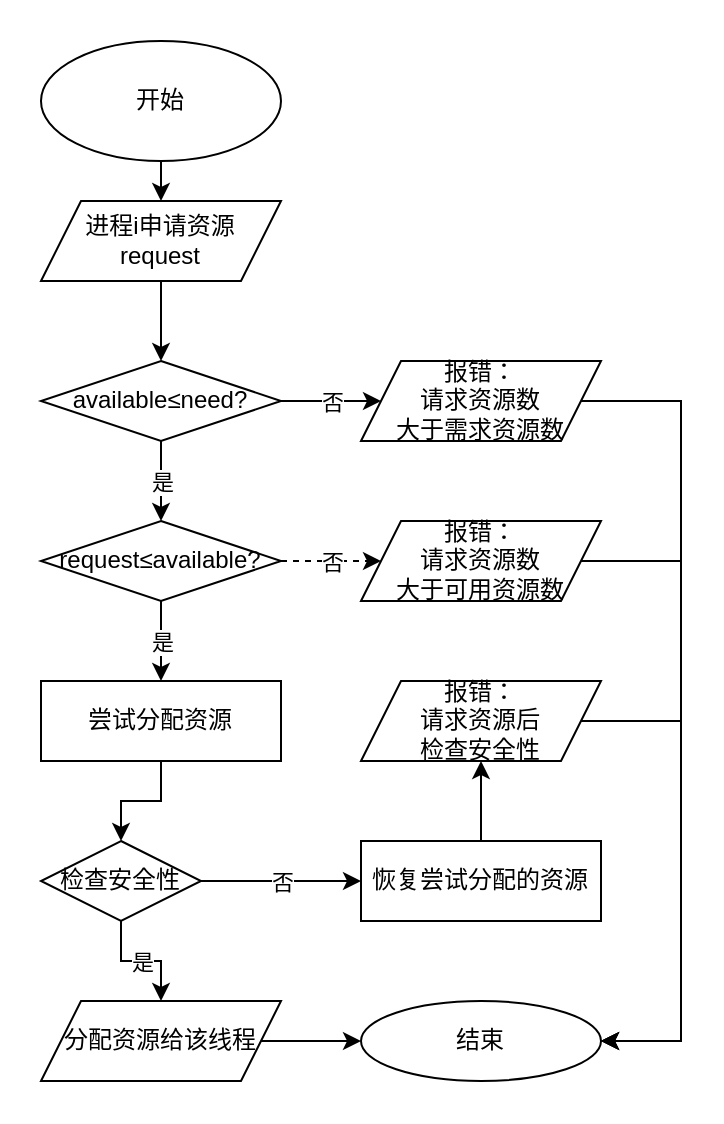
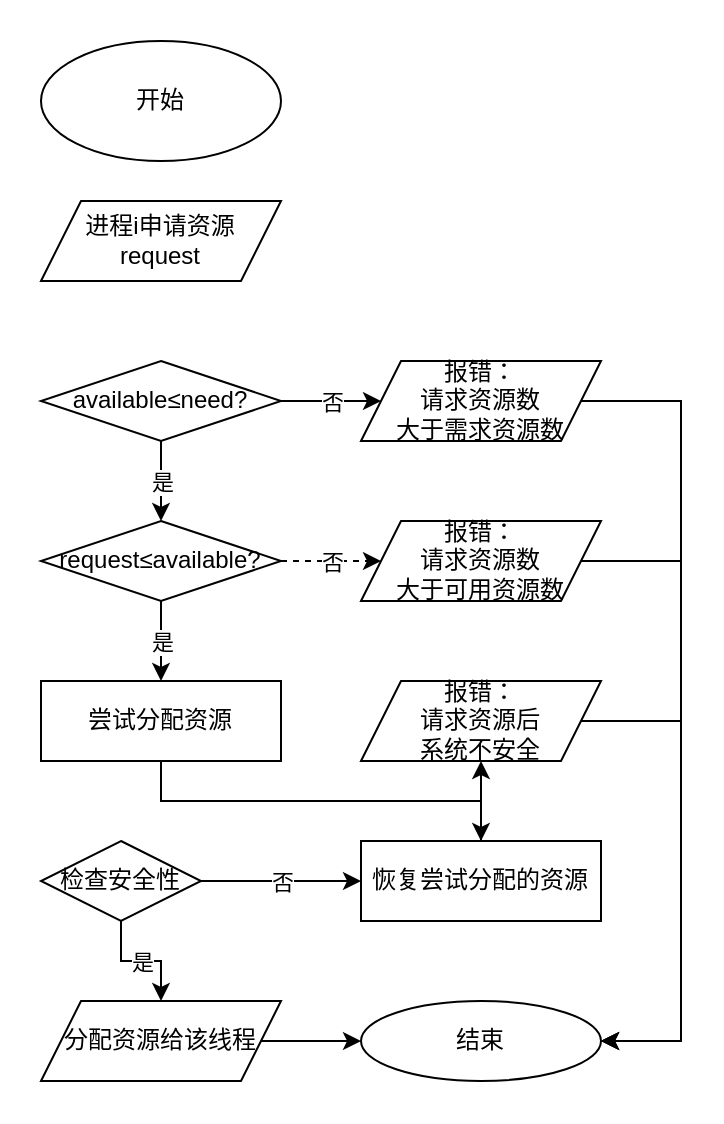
  <mxCell id="0" />
  <mxCell id="1" parent="0" />
- <mxCell id="2" style="edgeStyle=orthogonalEdgeStyle;rounded=0;orthogonalLoop=1;jettySize=auto;html=1;exitX=0.5;exitY=1;exitDx=0;exitDy=0;entryX=0.5;entryY=0;entryDx=0;entryDy=0;" parent="1" source="3" target="5" edge="1"><mxGeometry relative="1" as="geometry" /></mxCell>
  <mxCell id="3" value="开始" style="ellipse;whiteSpace=wrap;html=1;" parent="1" vertex="1"><mxGeometry x="20" y="20" width="120" height="60" as="geometry" /></mxCell>
- <mxCell id="4" style="edgeStyle=orthogonalEdgeStyle;rounded=0;orthogonalLoop=1;jettySize=auto;html=1;exitX=0.5;exitY=1;exitDx=0;exitDy=0;entryX=0.5;entryY=0;entryDx=0;entryDy=0;" parent="1" source="5" target="10" edge="1"><mxGeometry relative="1" as="geometry" /></mxCell>
  <mxCell id="5" value="进程i申请资源&lt;div&gt;request&lt;/div&gt;" style="shape=parallelogram;perimeter=parallelogramPerimeter;whiteSpace=wrap;html=1;fixedSize=1;" parent="1" vertex="1"><mxGeometry x="20" y="100" width="120" height="40" as="geometry" /></mxCell>
  <mxCell id="6" style="edgeStyle=orthogonalEdgeStyle;rounded=0;orthogonalLoop=1;jettySize=auto;html=1;exitX=0.5;exitY=1;exitDx=0;exitDy=0;entryX=0.5;entryY=0;entryDx=0;entryDy=0;" parent="1" source="10" target="15" edge="1"><mxGeometry relative="1" as="geometry" /></mxCell>
  <mxCell id="7" value="是" style="edgeLabel;html=1;align=center;verticalAlign=middle;resizable=0;points=[];" parent="6" vertex="1" connectable="0"><mxGeometry relative="1" as="geometry"><mxPoint as="offset" /></mxGeometry></mxCell>
  <mxCell id="8" style="edgeStyle=orthogonalEdgeStyle;rounded=0;orthogonalLoop=1;jettySize=auto;html=1;exitX=1;exitY=0.5;exitDx=0;exitDy=0;entryX=0;entryY=0.5;entryDx=0;entryDy=0;" parent="1" source="10" target="19" edge="1"><mxGeometry relative="1" as="geometry" /></mxCell>
  <mxCell id="9" value="否" style="edgeLabel;html=1;align=center;verticalAlign=middle;resizable=0;points=[];" parent="8" vertex="1" connectable="0"><mxGeometry relative="1" as="geometry"><mxPoint as="offset" /></mxGeometry></mxCell>
  <mxCell id="10" value="available≤need?" style="rhombus;whiteSpace=wrap;html=1;" parent="1" vertex="1"><mxGeometry x="20" y="180" width="120" height="40" as="geometry" /></mxCell>
  <mxCell id="11" style="edgeStyle=orthogonalEdgeStyle;rounded=0;orthogonalLoop=1;jettySize=auto;html=1;entryX=0.5;entryY=0;entryDx=0;entryDy=0;" parent="1" source="15" target="17" edge="1"><mxGeometry relative="1" as="geometry" /></mxCell>
  <mxCell id="12" value="是" style="edgeLabel;html=1;align=center;verticalAlign=middle;resizable=0;points=[];" parent="11" vertex="1" connectable="0"><mxGeometry relative="1" as="geometry"><mxPoint as="offset" /></mxGeometry></mxCell>
  <mxCell id="13" style="edgeStyle=orthogonalEdgeStyle;rounded=0;orthogonalLoop=1;jettySize=auto;html=1;exitX=1;exitY=0.5;exitDx=0;exitDy=0;entryX=0;entryY=0.5;entryDx=0;entryDy=0;dashed=1;" parent="1" source="15" target="21" edge="1"><mxGeometry relative="1" as="geometry" /></mxCell>
  <mxCell id="14" value="否" style="edgeLabel;html=1;align=center;verticalAlign=middle;resizable=0;points=[];" parent="13" vertex="1" connectable="0"><mxGeometry relative="1" as="geometry"><mxPoint as="offset" /></mxGeometry></mxCell>
  <mxCell id="15" value="request≤available?" style="rhombus;whiteSpace=wrap;html=1;" parent="1" vertex="1"><mxGeometry x="20" y="260" width="120" height="40" as="geometry" /></mxCell>
- <mxCell id="16" style="edgeStyle=orthogonalEdgeStyle;rounded=0;orthogonalLoop=1;jettySize=auto;html=1;exitX=0.5;exitY=1;exitDx=0;exitDy=0;entryX=0.5;entryY=0;entryDx=0;entryDy=0;" parent="1" source="17" target="24" edge="1"><mxGeometry relative="1" as="geometry" /></mxCell>
+ <mxCell id="16" style="edgeStyle=orthogonalEdgeStyle;rounded=0;orthogonalLoop=1;jettySize=auto;html=1;exitX=0.5;exitY=1;exitDx=0;exitDy=0;" parent="1" source="17" target="28" edge="1"><mxGeometry relative="1" as="geometry" /></mxCell>
  <mxCell id="17" value="尝试分配资源" style="rounded=0;whiteSpace=wrap;html=1;" parent="1" vertex="1"><mxGeometry x="20" y="340" width="120" height="40" as="geometry" /></mxCell>
  <mxCell id="18" style="edgeStyle=orthogonalEdgeStyle;rounded=0;orthogonalLoop=1;jettySize=auto;html=1;exitX=1;exitY=0.5;exitDx=0;exitDy=0;entryX=1;entryY=0.5;entryDx=0;entryDy=0;" parent="1" source="19" target="31" edge="1"><mxGeometry relative="1" as="geometry"><mxPoint x="380" y="520" as="targetPoint" /><Array as="points"><mxPoint x="340" y="200" /><mxPoint x="340" y="520" /></Array></mxGeometry></mxCell>
  <mxCell id="19" value="报错：&lt;br&gt;请求资源数&lt;br&gt;大于需求资源数" style="shape=parallelogram;perimeter=parallelogramPerimeter;whiteSpace=wrap;html=1;fixedSize=1;" parent="1" vertex="1"><mxGeometry x="180" y="180" width="120" height="40" as="geometry" /></mxCell>
  <mxCell id="20" style="edgeStyle=orthogonalEdgeStyle;rounded=0;orthogonalLoop=1;jettySize=auto;html=1;exitX=1;exitY=0.5;exitDx=0;exitDy=0;entryX=1;entryY=0.5;entryDx=0;entryDy=0;" parent="1" source="21" target="31" edge="1"><mxGeometry relative="1" as="geometry"><mxPoint x="340" y="520" as="targetPoint" /><Array as="points"><mxPoint x="340" y="280" /><mxPoint x="340" y="520" /></Array></mxGeometry></mxCell>
  <mxCell id="21" value="报错：&lt;br&gt;请求资源数&lt;br&gt;大于可用资源数" style="shape=parallelogram;perimeter=parallelogramPerimeter;whiteSpace=wrap;html=1;fixedSize=1;" parent="1" vertex="1"><mxGeometry x="180" y="260" width="120" height="40" as="geometry" /></mxCell>
  <mxCell id="22" style="edgeStyle=orthogonalEdgeStyle;rounded=0;orthogonalLoop=1;jettySize=auto;html=1;exitX=0.5;exitY=1;exitDx=0;exitDy=0;entryX=0.5;entryY=0;entryDx=0;entryDy=0;" parent="1" source="24" target="26" edge="1"><mxGeometry relative="1" as="geometry" /></mxCell>
  <mxCell id="23" value="是" style="edgeLabel;html=1;align=center;verticalAlign=middle;resizable=0;points=[];" parent="22" vertex="1" connectable="0"><mxGeometry relative="1" as="geometry"><mxPoint as="offset" /></mxGeometry></mxCell>
  <mxCell id="24" value="检查安全性" style="rhombus;whiteSpace=wrap;html=1;" parent="1" vertex="1"><mxGeometry x="20" y="420" width="80" height="40" as="geometry" /></mxCell>
  <mxCell id="25" style="edgeStyle=orthogonalEdgeStyle;rounded=0;orthogonalLoop=1;jettySize=auto;html=1;exitX=1;exitY=0.5;exitDx=0;exitDy=0;entryX=0;entryY=0.5;entryDx=0;entryDy=0;" parent="1" source="26" target="31" edge="1"><mxGeometry relative="1" as="geometry" /></mxCell>
  <mxCell id="26" value="分配资源给该线程" style="shape=parallelogram;perimeter=parallelogramPerimeter;whiteSpace=wrap;html=1;fixedSize=1;" parent="1" vertex="1"><mxGeometry x="20" y="500" width="120" height="40" as="geometry" /></mxCell>
  <mxCell id="27" style="edgeStyle=none;html=1;exitX=0.5;exitY=0;exitDx=0;exitDy=0;entryX=0.5;entryY=1;entryDx=0;entryDy=0;" edge="1" parent="1" source="28" target="33"><mxGeometry relative="1" as="geometry" /></mxCell>
  <mxCell id="28" value="恢复尝试分配的资源" style="rounded=0;whiteSpace=wrap;html=1;" parent="1" vertex="1"><mxGeometry x="180" y="420" width="120" height="40" as="geometry" /></mxCell>
  <mxCell id="29" style="edgeStyle=orthogonalEdgeStyle;rounded=0;orthogonalLoop=1;jettySize=auto;html=1;exitX=1;exitY=0.5;exitDx=0;exitDy=0;entryX=0;entryY=0.5;entryDx=0;entryDy=0;" parent="1" source="24" target="28" edge="1"><mxGeometry relative="1" as="geometry" /></mxCell>
  <mxCell id="30" value="否" style="edgeLabel;html=1;align=center;verticalAlign=middle;resizable=0;points=[];" parent="29" vertex="1" connectable="0"><mxGeometry relative="1" as="geometry"><mxPoint as="offset" /></mxGeometry></mxCell>
  <mxCell id="31" value="结束" style="ellipse;whiteSpace=wrap;html=1;" parent="1" vertex="1"><mxGeometry x="180" y="500" width="120" height="40" as="geometry" /></mxCell>
  <mxCell id="32" style="edgeStyle=none;html=1;exitX=1;exitY=0.5;exitDx=0;exitDy=0;entryX=1;entryY=0.5;entryDx=0;entryDy=0;rounded=0;" edge="1" parent="1" source="33" target="31"><mxGeometry relative="1" as="geometry"><mxPoint x="380" y="520" as="targetPoint" /><Array as="points"><mxPoint x="340" y="360" /><mxPoint x="340" y="520" /></Array></mxGeometry></mxCell>
- <mxCell id="33" value="报错：&lt;br&gt;请求资源后&lt;br&gt;检查安全性" style="shape=parallelogram;perimeter=parallelogramPerimeter;whiteSpace=wrap;html=1;fixedSize=1;" vertex="1" parent="1"><mxGeometry x="180" y="340" width="120" height="40" as="geometry" /></mxCell>
+ <mxCell id="33" value="报错：&lt;br&gt;请求资源后&lt;br&gt;系统不安全" style="shape=parallelogram;perimeter=parallelogramPerimeter;whiteSpace=wrap;html=1;fixedSize=1;" vertex="1" parent="1"><mxGeometry x="180" y="340" width="120" height="40" as="geometry" /></mxCell>
